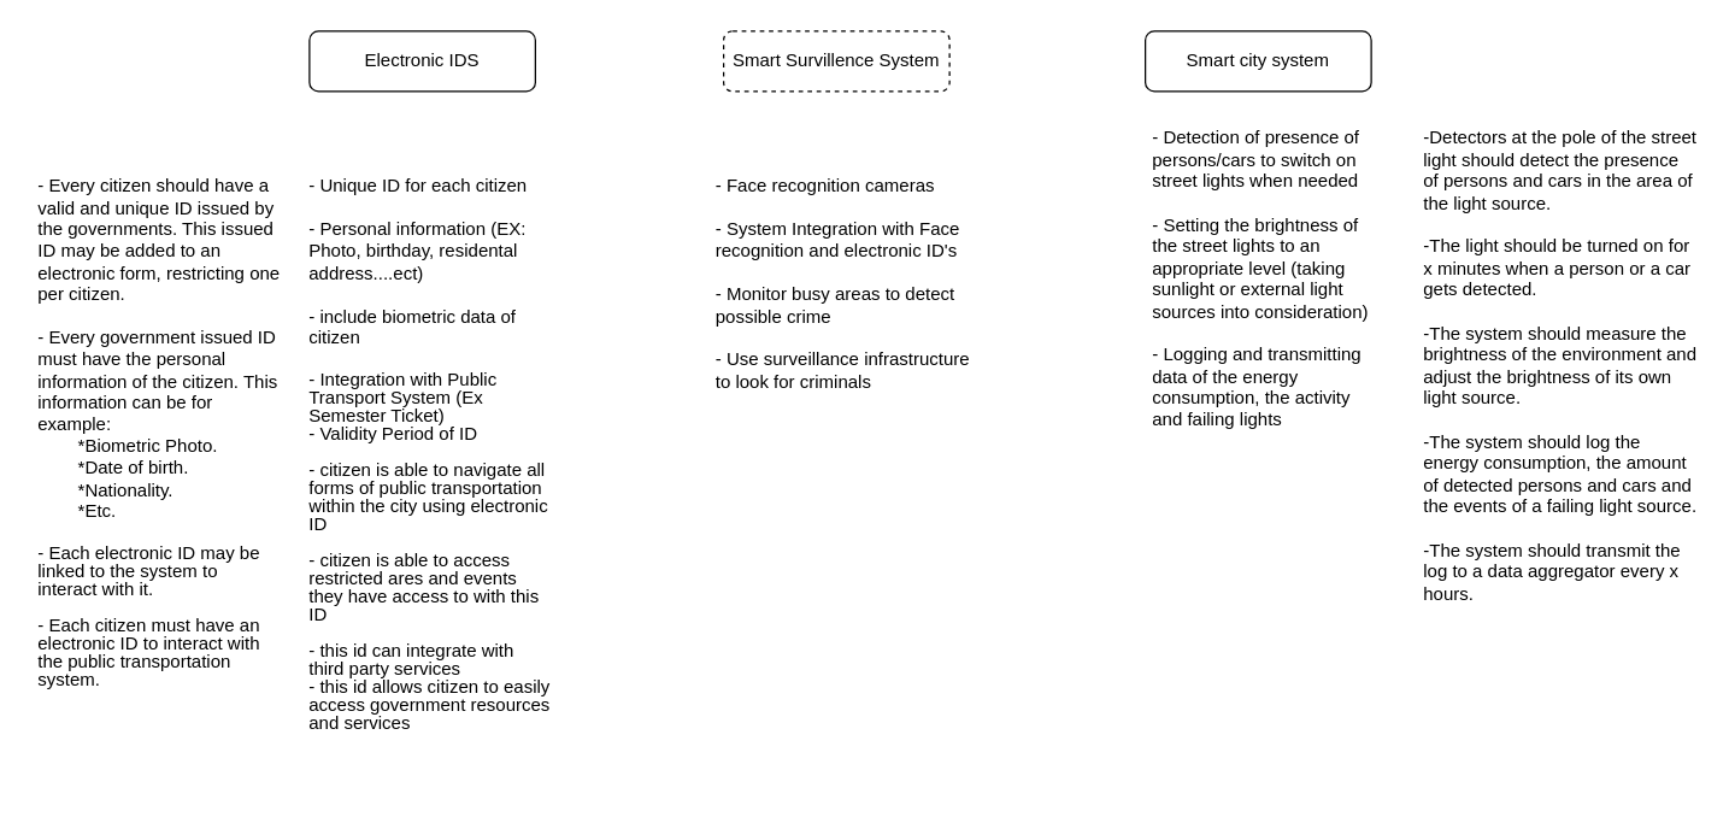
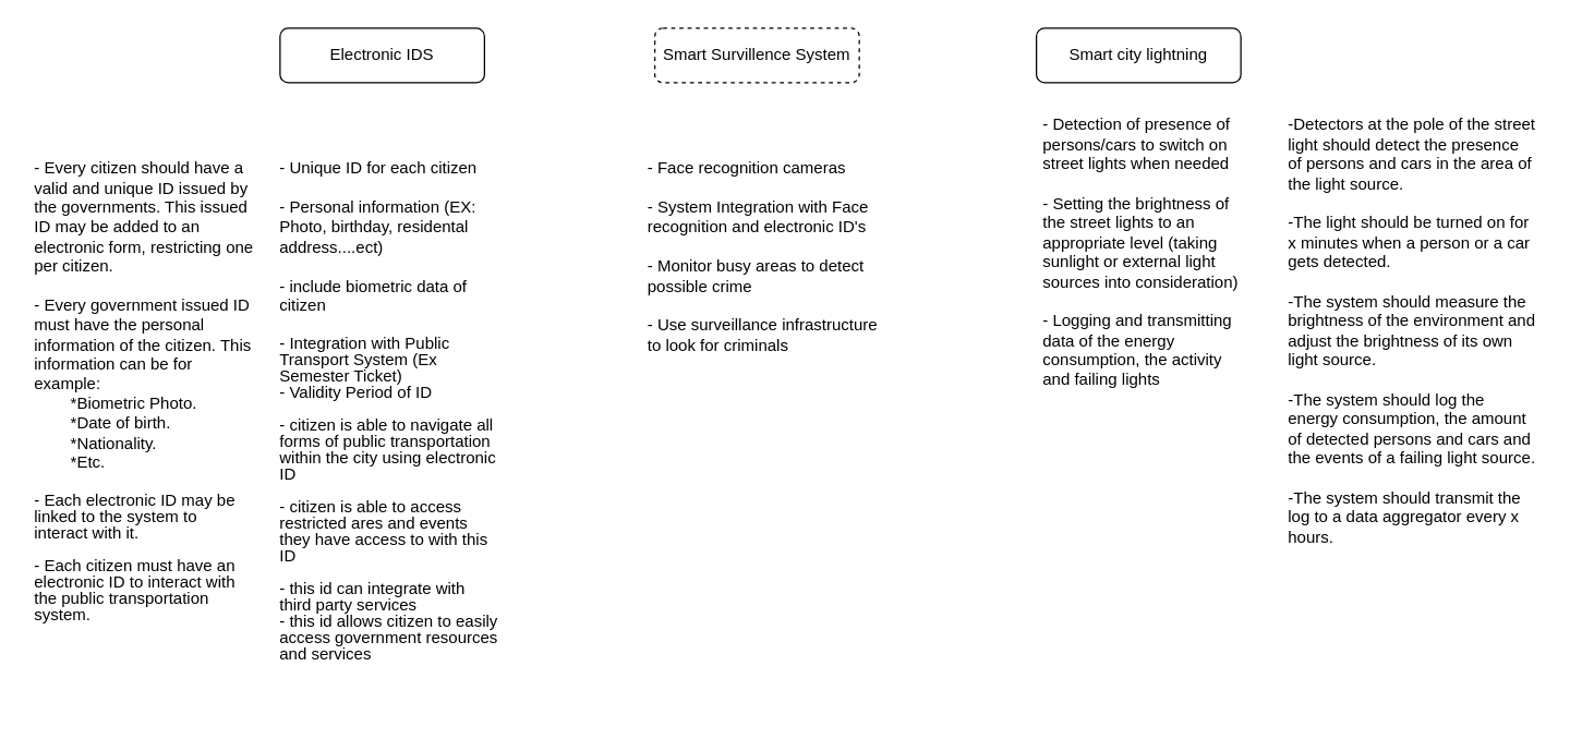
  <mxCell id="0" />
  <mxCell id="1" parent="0" />
  <mxCell id="2" value="Electronic IDS" style="rounded=1;whiteSpace=wrap;html=1;" vertex="1" parent="1"><mxGeometry x="205" y="20" width="150" height="40" as="geometry" /></mxCell>
  <mxCell id="3" value="Smart Survillence System" style="rounded=1;whiteSpace=wrap;html=1;dashed=1;" vertex="1" parent="1"><mxGeometry x="480" y="20" width="150" height="40" as="geometry" /></mxCell>
- <mxCell id="4" value="Smart city system" style="rounded=1;whiteSpace=wrap;html=1;" vertex="1" parent="1"><mxGeometry x="760" y="20" width="150" height="40" as="geometry" /></mxCell>
+ <mxCell id="4" value="Smart city lightning" style="rounded=1;whiteSpace=wrap;html=1;" vertex="1" parent="1"><mxGeometry x="760" y="20" width="150" height="40" as="geometry" /></mxCell>
  <mxCell id="5" value="&lt;h1 style=&quot;line-height: 100%;&quot;&gt;&lt;br&gt;&lt;/h1&gt;- Unique ID for each citizen&lt;br&gt;&lt;br&gt;- Personal information (EX: Photo, birthday, residental address....ect)&lt;br&gt;&lt;br&gt;- include biometric data of citizen&lt;br&gt;&lt;br&gt;&lt;div style=&quot;line-height: 100%;&quot;&gt;&lt;span style=&quot;font-size: 12px; font-weight: 400;&quot;&gt;- Integration with Public Transport System (Ex Semester Ticket)&lt;/span&gt;&lt;/div&gt;&lt;div style=&quot;line-height: 100%;&quot;&gt;&lt;span style=&quot;font-size: 12px; font-weight: 400;&quot;&gt;- Validity Period of ID&lt;/span&gt;&lt;/div&gt;&lt;div style=&quot;line-height: 100%;&quot;&gt;&lt;span style=&quot;font-size: 12px; font-weight: 400;&quot;&gt;&lt;br&gt;&lt;/span&gt;&lt;/div&gt;&lt;div style=&quot;line-height: 100%;&quot;&gt;&lt;span style=&quot;font-size: 12px; font-weight: 400;&quot;&gt;- citizen is able to navigate all forms of public transportation within the city using electronic ID&lt;/span&gt;&lt;/div&gt;&lt;div style=&quot;line-height: 100%;&quot;&gt;&lt;span style=&quot;font-size: 12px; font-weight: 400;&quot;&gt;&lt;br&gt;&lt;/span&gt;&lt;/div&gt;&lt;div style=&quot;line-height: 100%;&quot;&gt;&lt;span style=&quot;font-size: 12px; font-weight: 400;&quot;&gt;- citizen is able to access restricted ares and events they have access to with this ID&lt;/span&gt;&lt;/div&gt;&lt;div style=&quot;line-height: 100%;&quot;&gt;&lt;span style=&quot;font-size: 12px; font-weight: 400;&quot;&gt;&lt;br&gt;&lt;/span&gt;&lt;/div&gt;&lt;div style=&quot;line-height: 100%;&quot;&gt;&lt;span style=&quot;font-size: 12px; font-weight: 400;&quot;&gt;- this id can integrate with third party services&lt;/span&gt;&lt;/div&gt;&lt;div style=&quot;line-height: 100%;&quot;&gt;&lt;span style=&quot;font-size: 12px; font-weight: 400;&quot;&gt;- this id allows citizen to easily access government resources and services&lt;/span&gt;&lt;/div&gt;" style="text;html=1;strokeColor=none;fillColor=none;spacing=5;spacingTop=-20;whiteSpace=wrap;overflow=hidden;rounded=0;" vertex="1" parent="1"><mxGeometry x="200" y="70" width="170" height="450" as="geometry" /></mxCell>
  <mxCell id="6" value="&lt;br&gt;- Detection of presence of persons/cars to switch on street lights when needed&lt;br&gt;&lt;br&gt;- Setting the brightness of the street lights to an appropriate level (taking sunlight or external light sources into consideration)&lt;br&gt;&lt;br&gt;- Logging and transmitting data of the energy consumption, the activity and failing lights" style="text;html=1;strokeColor=none;fillColor=none;spacing=5;spacingTop=-20;whiteSpace=wrap;overflow=hidden;rounded=0;" vertex="1" parent="1"><mxGeometry x="760" y="80" width="160" height="240" as="geometry" /></mxCell>
  <mxCell id="7" value="&lt;h1 style=&quot;line-height: 100%;&quot;&gt;&lt;br&gt;&lt;/h1&gt;&lt;div&gt;- Face recognition cameras&lt;/div&gt;&lt;div&gt;&lt;br&gt;&lt;/div&gt;&lt;div&gt;- System Integration with Face recognition and electronic ID's&lt;/div&gt;&lt;div&gt;&lt;br&gt;&lt;/div&gt;&lt;div&gt;- Monitor busy areas to detect possible crime&lt;/div&gt;&lt;div&gt;&lt;br&gt;&lt;/div&gt;&lt;div&gt;- Use surveillance infrastructure to look for criminals&lt;/div&gt;" style="text;html=1;strokeColor=none;fillColor=none;spacing=5;spacingTop=-20;whiteSpace=wrap;overflow=hidden;rounded=0;" vertex="1" parent="1"><mxGeometry x="470" y="70" width="190" height="240" as="geometry" /></mxCell>
  <mxCell id="8" value="&lt;h1 style=&quot;line-height: 100%;&quot;&gt;&lt;br&gt;&lt;/h1&gt;- Every citizen should have a valid and unique ID issued by the governments. This issued ID may be added to an electronic form, restricting one per citizen.&lt;br&gt;&lt;br&gt;- Every government issued ID must have the personal information of the citizen. This information can be for example:&lt;br&gt;&lt;span style=&quot;white-space: pre;&quot;&gt;&#09;&lt;/span&gt;*Biometric Photo.&lt;br&gt;&lt;span style=&quot;white-space: pre;&quot;&gt;&#09;&lt;/span&gt;*Date of birth.&lt;br&gt;&lt;span style=&quot;white-space: pre;&quot;&gt;&#09;&lt;/span&gt;*Nationality.&lt;br&gt;&lt;span style=&quot;white-space: pre;&quot;&gt;&#09;&lt;/span&gt;*Etc.&lt;br&gt;&lt;br&gt;&lt;div style=&quot;line-height: 100%;&quot;&gt;&lt;span style=&quot;font-size: 12px; font-weight: 400;&quot;&gt;- Each electronic ID may be linked to the system to interact with it.&lt;/span&gt;&lt;/div&gt;&lt;div style=&quot;line-height: 100%;&quot;&gt;&lt;span style=&quot;font-size: 12px; font-weight: 400;&quot;&gt;&lt;br&gt;&lt;/span&gt;&lt;/div&gt;&lt;div style=&quot;line-height: 100%;&quot;&gt;&lt;span style=&quot;font-size: 12px; font-weight: 400;&quot;&gt;- Each citizen must have an electronic ID to interact with the public transportation system.&lt;/span&gt;&lt;/div&gt;&lt;div style=&quot;line-height: 100%;&quot;&gt;&lt;br&gt;&lt;/div&gt;" style="text;html=1;strokeColor=none;fillColor=none;spacing=5;spacingTop=-20;whiteSpace=wrap;overflow=hidden;rounded=0;" vertex="1" parent="1"><mxGeometry x="20" y="70" width="170" height="450" as="geometry" /></mxCell>
  <mxCell id="9" value="&lt;br&gt;-Detectors at the pole of the street light should detect the presence of persons and cars in the area of the light source.&lt;br&gt;&lt;br&gt;-The light should be turned on for x minutes when a person or a car gets detected.&lt;br&gt;&lt;br&gt;-The system should measure the brightness of the environment and adjust the brightness of its own light source.&lt;br&gt;&lt;br&gt;-The system should log the energy consumption, the amount of detected persons and cars and the events of a failing light source.&lt;br&gt;&lt;br&gt;-The system should transmit the log to a data aggregator every x hours." style="text;html=1;strokeColor=none;fillColor=none;spacing=5;spacingTop=-20;whiteSpace=wrap;overflow=hidden;rounded=0;" vertex="1" parent="1"><mxGeometry x="940" y="80" width="190" height="320" as="geometry" /></mxCell>
